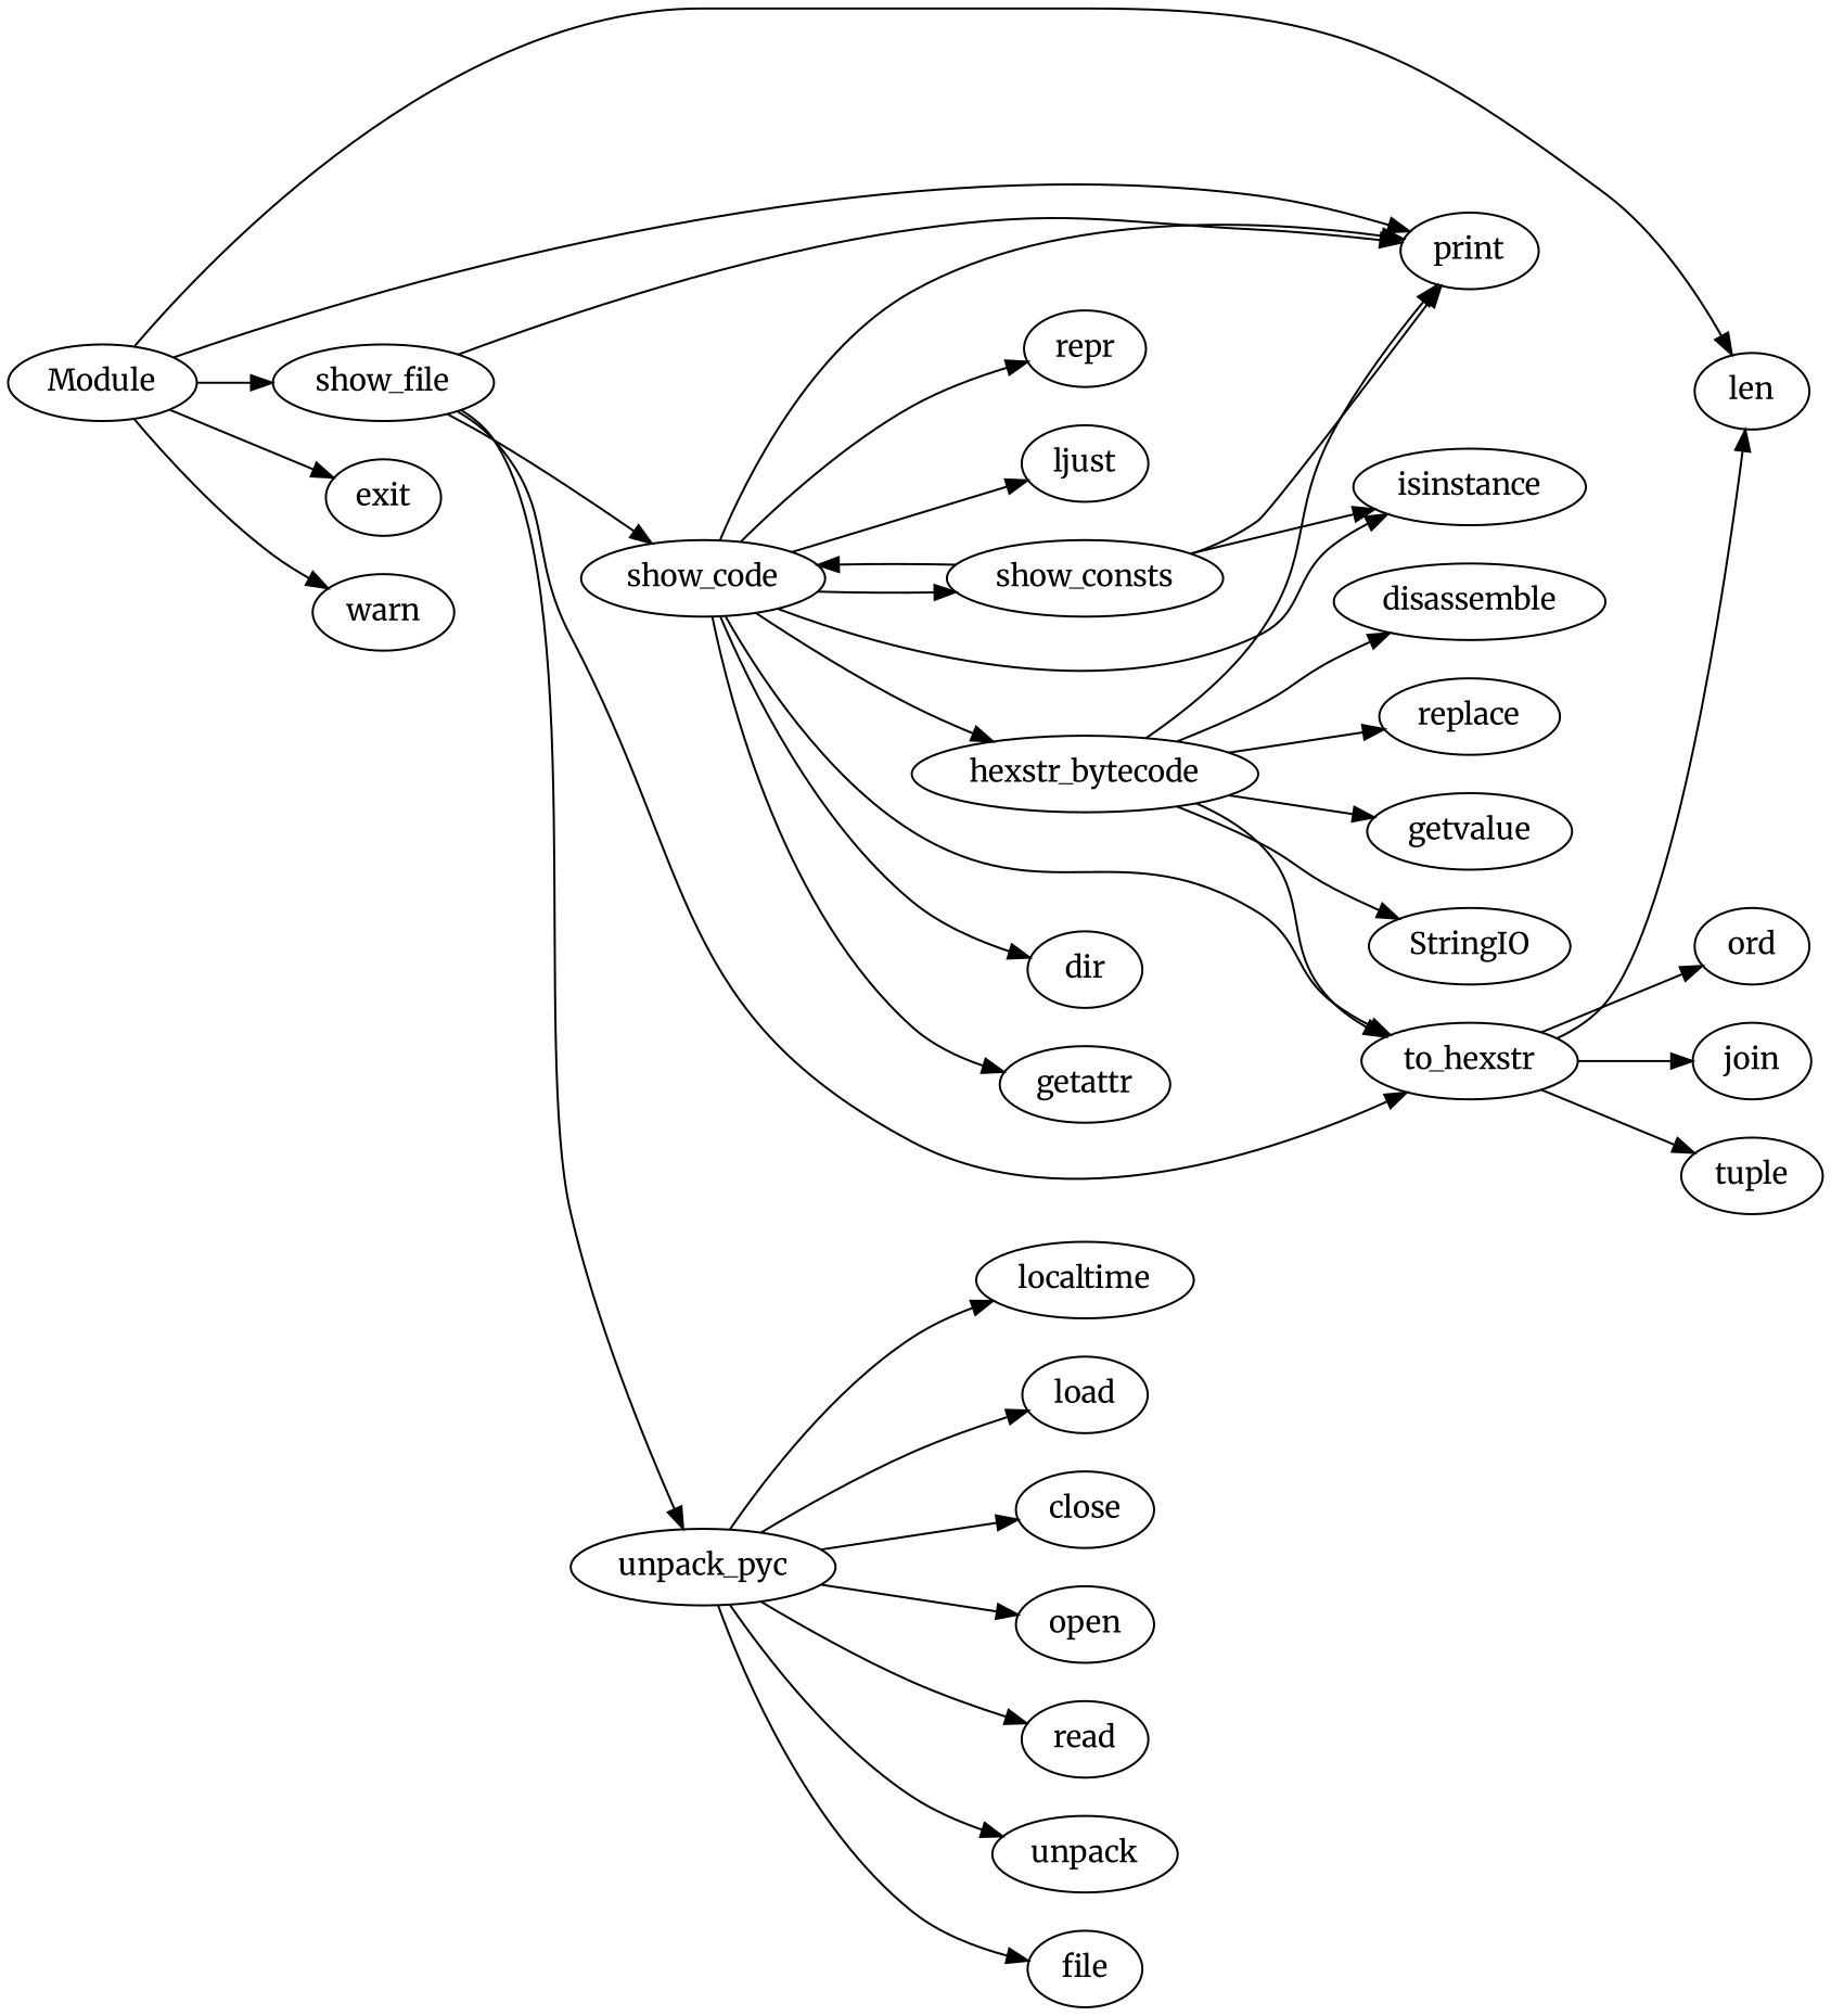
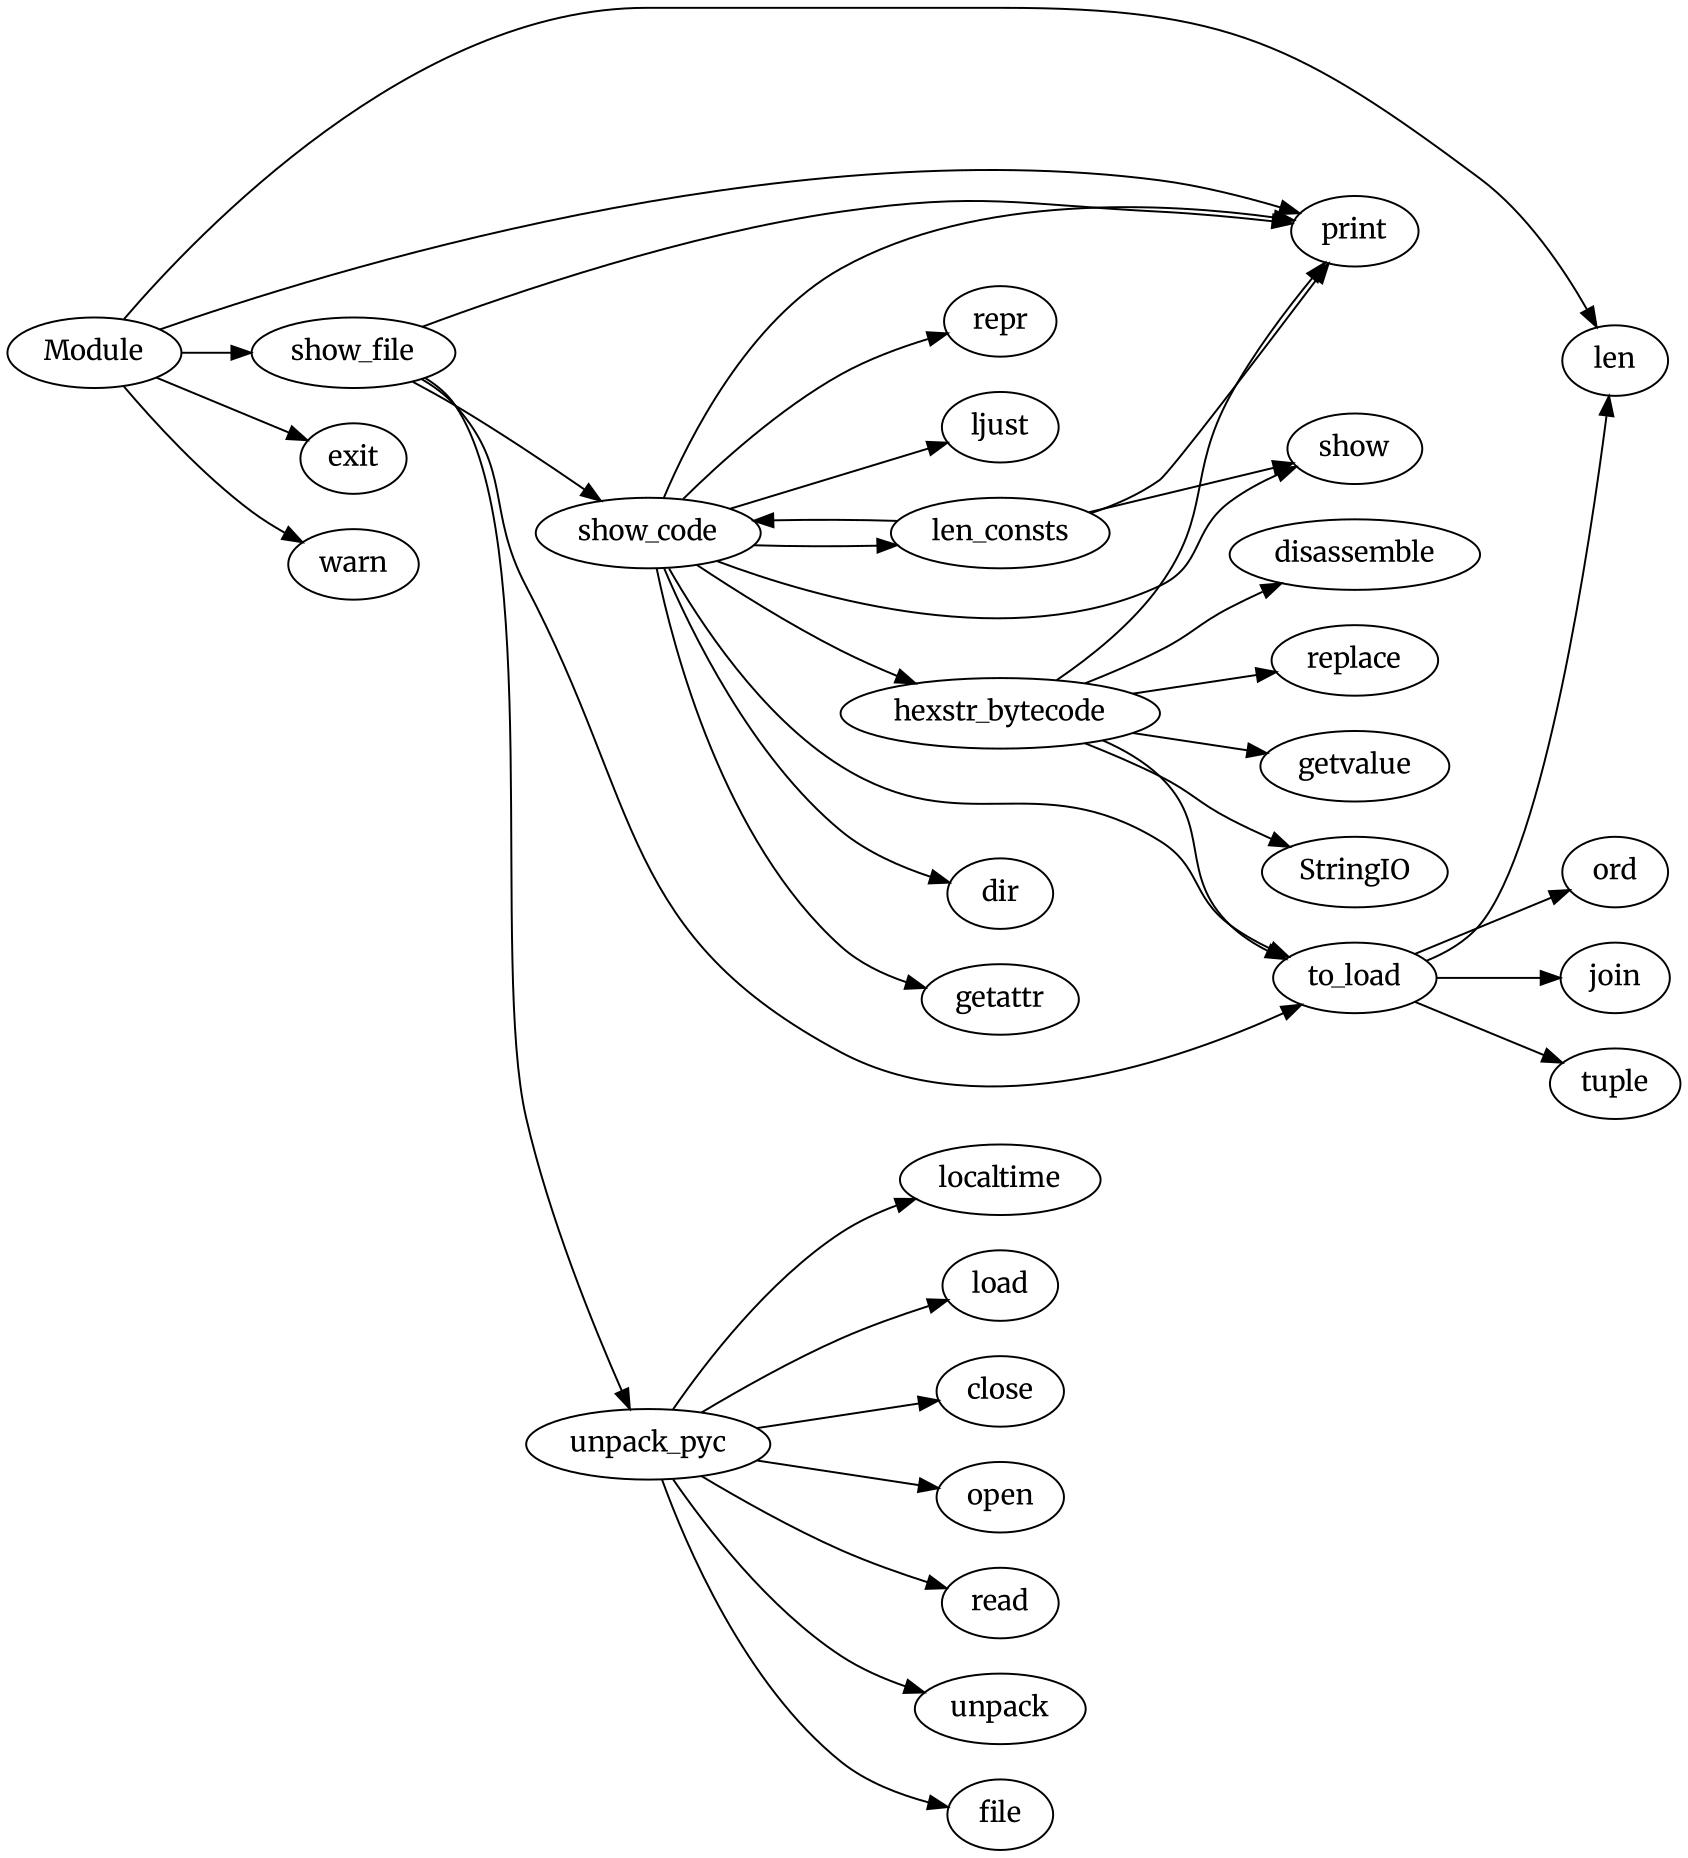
  strict digraph {
    fontname=Merriweather
    rankdir=LR
    node [fontname=Merriweather]
    edge [fontname=Merriweather]
-   to_hexstr
+   to_hexstr [label=to_load]
    join
    len
    tuple
    ord
    unpack_pyc
    open
    read
    unpack
    n10 [label=file]
    localtime
    load
    close
-   show_consts
-   isinstance
+   show_consts [label=len_consts]
+   isinstance [label=show]
    print
    show_code
    n18 [label=hexstr_bytecode]
    dir
    getattr
    repr
    ljust
    StringIO
    disassemble
    replace
    getvalue
    show_file
    Module
    exit
    warn
    to_hexstr -> join
    to_hexstr -> len
    to_hexstr -> tuple
    to_hexstr -> ord
    unpack_pyc -> open
    unpack_pyc -> read
    unpack_pyc -> unpack
    unpack_pyc -> n10
    unpack_pyc -> localtime
    unpack_pyc -> load
    unpack_pyc -> close
    show_consts -> isinstance
    show_consts -> print
    show_consts -> show_code
    show_code -> to_hexstr
    show_code -> show_consts
    show_code -> isinstance
    show_code -> print
    show_code -> n18
    show_code -> dir
    show_code -> getattr
    show_code -> repr
    show_code -> ljust
    n18 -> to_hexstr
    n18 -> print
    n18 -> StringIO
    n18 -> disassemble
    n18 -> replace
    n18 -> getvalue
    show_file -> to_hexstr
    show_file -> unpack_pyc
    show_file -> print
    show_file -> show_code
    Module -> len
    Module -> print
    Module -> show_file
    Module -> exit
    Module -> warn
  }
